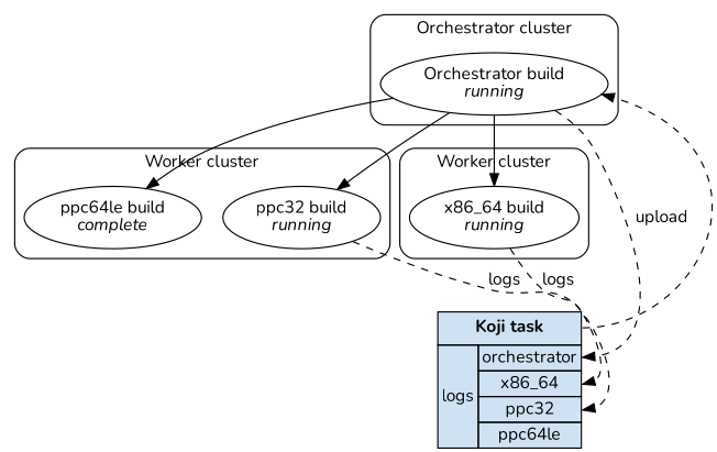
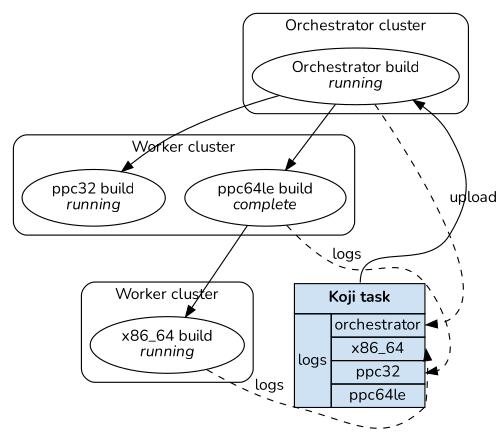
  digraph {
    fontname=Nunito
    node [fontname=Nunito]
    edge [fontname=Nunito]
    n1 [label=<Orchestrator build<br/><i>running</i>>]
    n2 [label=<x86_64 build<br/><i>running</i>>]
    n3 [label=<ppc32 build<br/><i>running</i>>]
    n4 [label=<ppc64le build<br/><i>complete</i>>]
    n5 [label=<                <TABLE BGCOLOR="#cfe2f3" BORDER="0" CELLSPACING="0" CELLBORDER="1">                  <TR><TD PORT="main" COLSPAN="2" CELLPADDING="5"><B>Koji task</B></TD></TR>                  <TR><TD BORDER="1" ROWSPAN="4">logs</TD><TD PORT="orchestrator">orchestrator</TD></TR>                  <TR><TD PORT="x86_64">x86_64</TD></TR>                  <TR><TD PORT="ppc32">ppc32</TD></TR>                  <TR><TD PORT="ppc64le">ppc64le</TD></TR>                </TABLE>> margin=0 shape=none]
    subgraph cluster_1 {
      label="Orchestrator cluster"
      style=rounded
      n1
    }
    subgraph cluster_2 {
      label="Worker cluster"
      style=rounded
      n2
    }
    subgraph cluster_3 {
      label="Worker cluster"
      style=rounded
      n3
      n4
    }
-   n1 -> n2
+   n4 -> n2
    n1 -> n3
    n1 -> n4
    n1 -> n5 [headport="orchestrator:e" label=upload style=dashed]
    n2 -> n5 [headport="x86_64:e" label=logs style=dashed]
-   n3 -> n5 [headport="ppc32:e" label=logs style=dashed]
-   n5 -> n1 [tailport=main style=dashed]
+   n4 -> n5 [headport="ppc32:e" label=logs style=dashed]
+   n5 -> n1 [tailport=main]
  }
